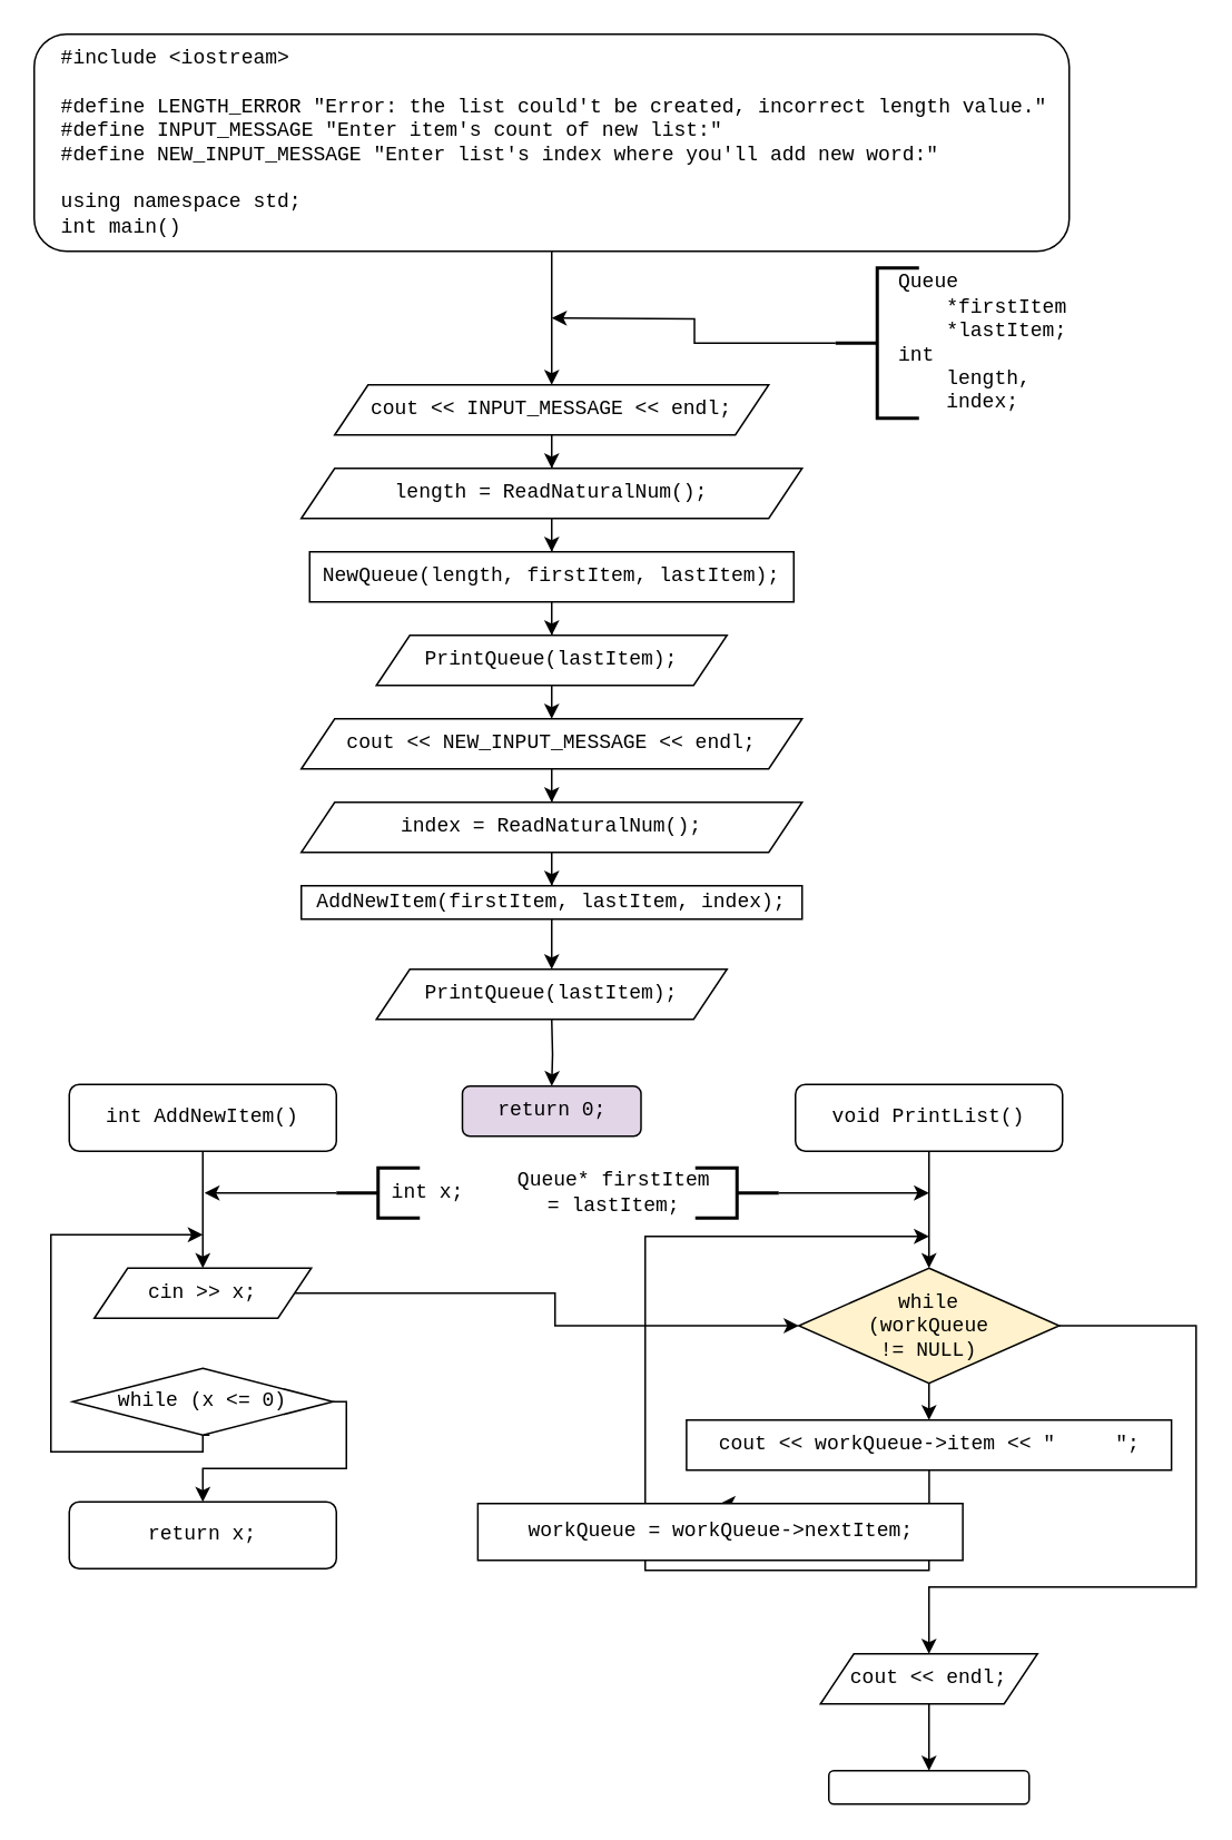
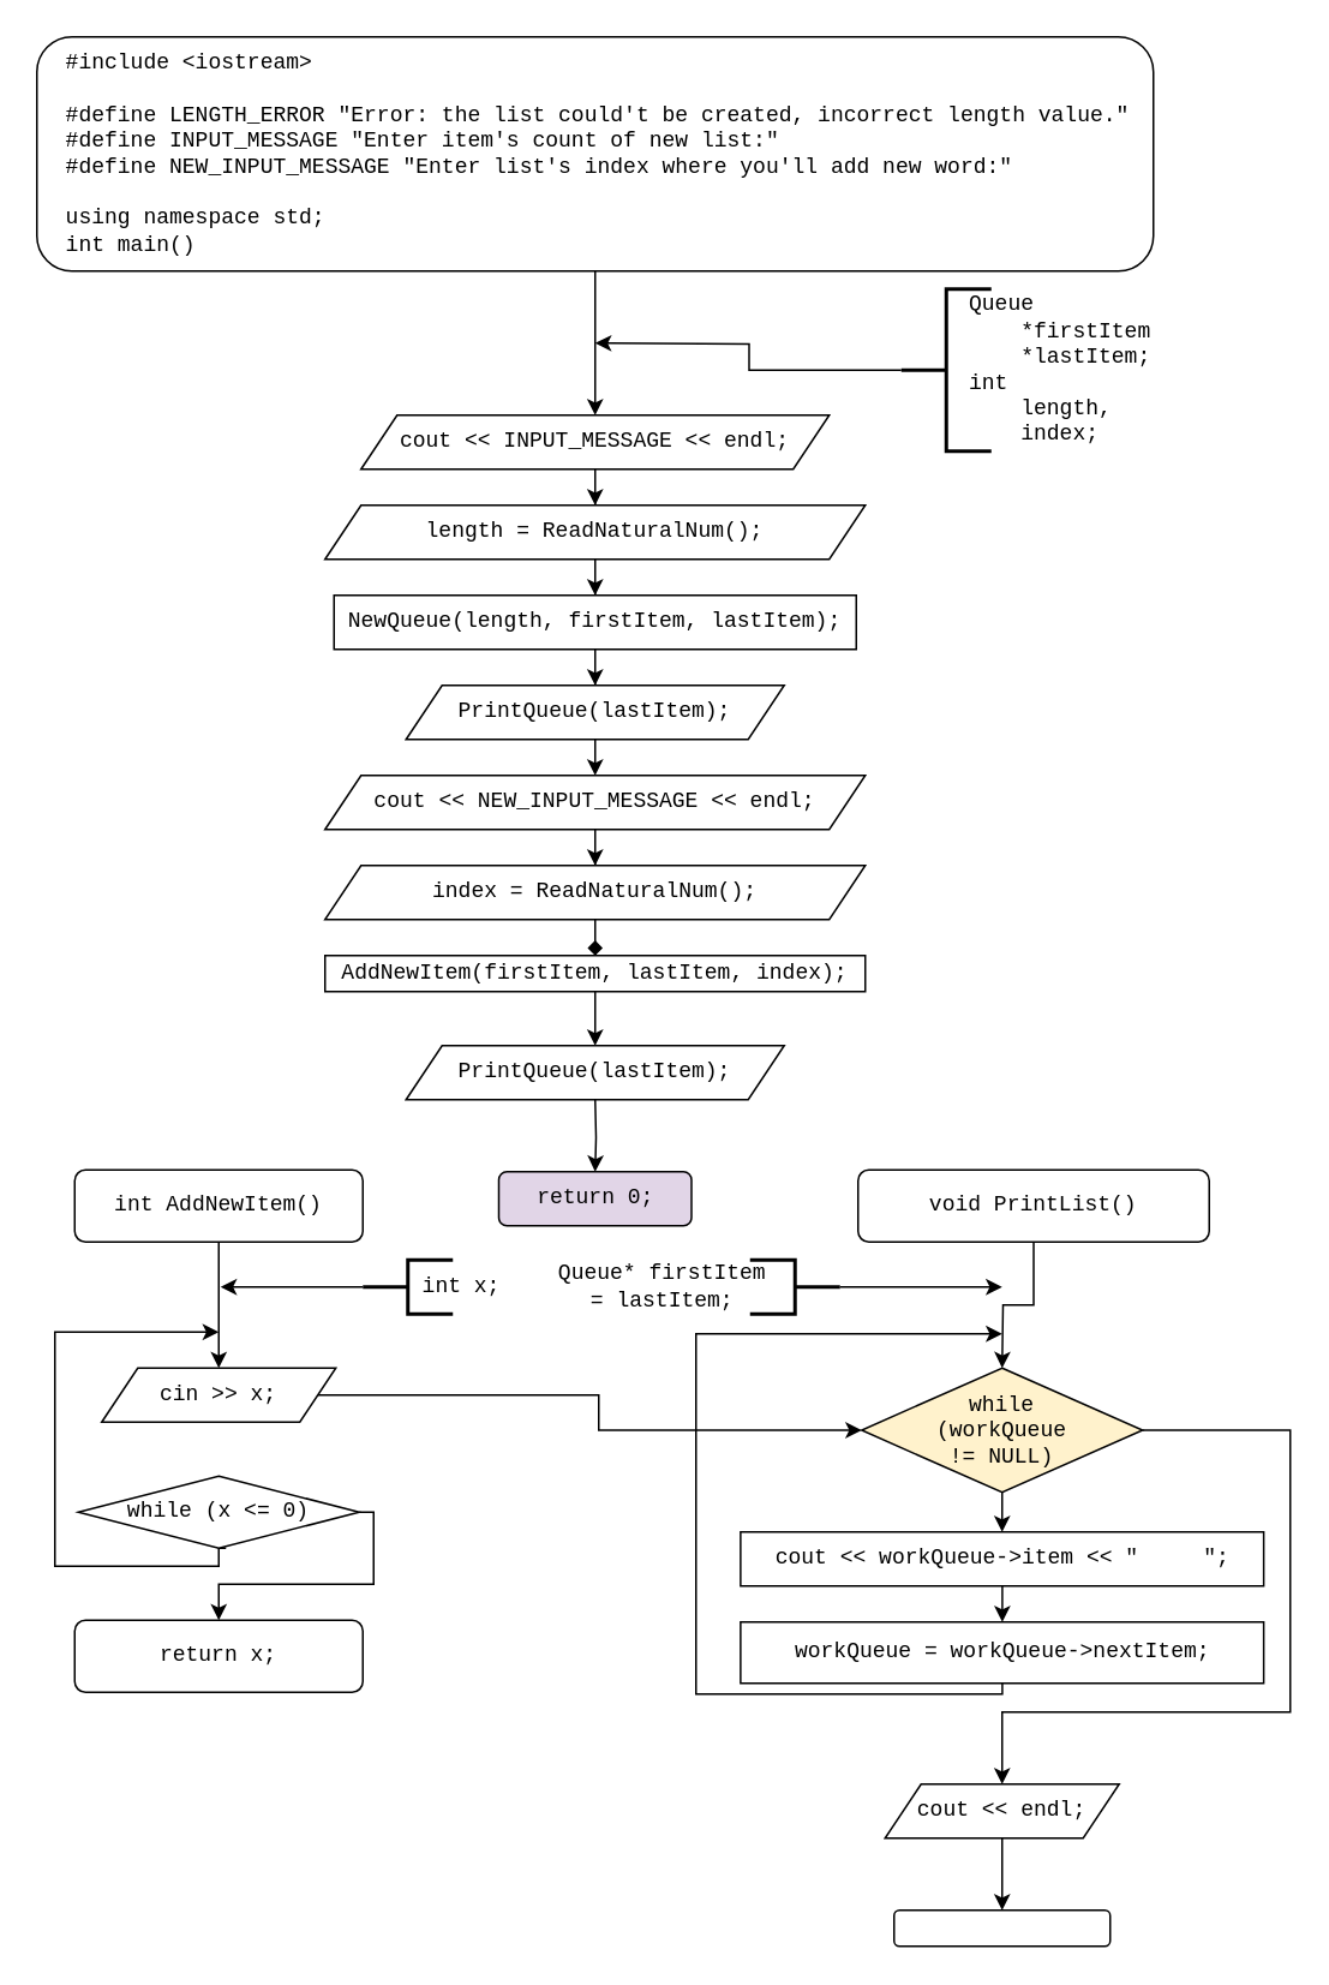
  <mxCell id="0" />
  <mxCell id="1" parent="0" />
  <mxCell id="2" style="edgeStyle=orthogonalEdgeStyle;rounded=0;orthogonalLoop=1;jettySize=auto;html=1;entryX=0.5;entryY=0;entryDx=0;entryDy=0;fontFamily=Courier New;" edge="1" parent="1" source="3" target="5"><mxGeometry relative="1" as="geometry" /></mxCell>
  <mxCell id="3" value="&lt;div&gt;&amp;nbsp; #include &amp;lt;iostream&amp;gt;&lt;/div&gt;&lt;div&gt;&amp;nbsp;&amp;nbsp;&lt;/div&gt;&lt;div&gt;&amp;nbsp; #define LENGTH_ERROR &quot;Error: the list could't be created, incorrect length value.&quot;&lt;/div&gt;&lt;div&gt;&amp;nbsp; #define INPUT_MESSAGE &quot;Enter item's count of new list:&quot;&lt;/div&gt;&lt;div&gt;&amp;nbsp;&amp;nbsp;#define NEW_INPUT_MESSAGE &quot;Enter list's index where you'll add new word:&quot;&lt;/div&gt;&lt;div&gt;&amp;nbsp;&amp;nbsp;&lt;/div&gt;&lt;div&gt;&amp;nbsp; using namespace std;&lt;/div&gt;&lt;div&gt;&amp;nbsp; int main()&lt;/div&gt;" style="rounded=1;whiteSpace=wrap;html=1;fontFamily=Courier New;align=left;" vertex="1" parent="1"><mxGeometry x="20" y="20" width="620" height="130" as="geometry" /></mxCell>
  <mxCell id="4" style="edgeStyle=orthogonalEdgeStyle;rounded=0;orthogonalLoop=1;jettySize=auto;html=1;entryX=0.5;entryY=0;entryDx=0;entryDy=0;fontFamily=Courier New;" edge="1" parent="1" source="5" target="7"><mxGeometry relative="1" as="geometry" /></mxCell>
  <mxCell id="5" value="cout &amp;lt;&amp;lt; INPUT_MESSAGE &amp;lt;&amp;lt; endl;" style="shape=parallelogram;perimeter=parallelogramPerimeter;whiteSpace=wrap;html=1;fixedSize=1;fontFamily=Courier New;align=center;" vertex="1" parent="1"><mxGeometry x="200" y="230" width="260" height="30" as="geometry" /></mxCell>
  <mxCell id="6" style="edgeStyle=orthogonalEdgeStyle;rounded=0;orthogonalLoop=1;jettySize=auto;html=1;entryX=0.5;entryY=0;entryDx=0;entryDy=0;fontFamily=Courier New;" edge="1" parent="1" source="7" target="9"><mxGeometry relative="1" as="geometry" /></mxCell>
  <mxCell id="7" value="length = ReadNaturalNum();" style="shape=parallelogram;perimeter=parallelogramPerimeter;whiteSpace=wrap;html=1;fixedSize=1;fontFamily=Courier New;align=center;" vertex="1" parent="1"><mxGeometry x="180" y="280" width="300" height="30" as="geometry" /></mxCell>
  <mxCell id="8" style="edgeStyle=orthogonalEdgeStyle;rounded=0;orthogonalLoop=1;jettySize=auto;html=1;entryX=0.5;entryY=0;entryDx=0;entryDy=0;fontFamily=Courier New;" edge="1" parent="1" source="9" target="11"><mxGeometry relative="1" as="geometry" /></mxCell>
  <mxCell id="9" value="NewQueue(length, firstItem, lastItem);" style="rounded=0;whiteSpace=wrap;html=1;fontFamily=Courier New;align=center;" vertex="1" parent="1"><mxGeometry x="185" y="330" width="290" height="30" as="geometry" /></mxCell>
  <mxCell id="10" style="edgeStyle=orthogonalEdgeStyle;rounded=0;orthogonalLoop=1;jettySize=auto;html=1;fontFamily=Courier New;" edge="1" parent="1" source="11"><mxGeometry relative="1" as="geometry"><mxPoint x="330" y="430" as="targetPoint" /></mxGeometry></mxCell>
  <mxCell id="11" value="PrintQueue(lastItem);" style="shape=parallelogram;perimeter=parallelogramPerimeter;whiteSpace=wrap;html=1;fixedSize=1;fontFamily=Courier New;align=center;" vertex="1" parent="1"><mxGeometry x="225" y="380" width="210" height="30" as="geometry" /></mxCell>
  <mxCell id="12" style="edgeStyle=orthogonalEdgeStyle;rounded=0;orthogonalLoop=1;jettySize=auto;html=1;fontFamily=Courier New;" edge="1" parent="1" source="13"><mxGeometry relative="1" as="geometry"><mxPoint x="330" y="190" as="targetPoint" /></mxGeometry></mxCell>
  <mxCell id="13" value="" style="strokeWidth=2;html=1;shape=mxgraph.flowchart.annotation_2;align=left;labelPosition=right;pointerEvents=1;fontFamily=Courier New;" vertex="1" parent="1"><mxGeometry x="500" y="160" width="50" height="90" as="geometry" /></mxCell>
  <mxCell id="14" style="edgeStyle=orthogonalEdgeStyle;rounded=0;orthogonalLoop=1;jettySize=auto;html=1;fontFamily=Courier New;" edge="1" parent="1" source="15"><mxGeometry relative="1" as="geometry"><mxPoint x="330" y="580" as="targetPoint" /></mxGeometry></mxCell>
  <mxCell id="15" value="AddNewItem(firstItem, lastItem, index);" style="rounded=0;whiteSpace=wrap;html=1;fontFamily=Courier New;align=center;" vertex="1" parent="1"><mxGeometry x="180" y="530" width="300" height="20" as="geometry" /></mxCell>
  <mxCell id="16" style="edgeStyle=orthogonalEdgeStyle;rounded=0;orthogonalLoop=1;jettySize=auto;html=1;entryX=0.5;entryY=0;entryDx=0;entryDy=0;fontFamily=Courier New;" edge="1" parent="1" target="17"><mxGeometry relative="1" as="geometry"><mxPoint x="330" y="610" as="sourcePoint" /></mxGeometry></mxCell>
  <mxCell id="17" value="return 0;" style="rounded=1;whiteSpace=wrap;html=1;fontFamily=Courier New;align=center;fillColor=#e1d5e7;" vertex="1" parent="1"><mxGeometry x="276.5" y="650" width="107" height="30" as="geometry" /></mxCell>
  <mxCell id="18" style="edgeStyle=orthogonalEdgeStyle;rounded=0;orthogonalLoop=1;jettySize=auto;html=1;entryX=0.5;entryY=0;entryDx=0;entryDy=0;fontFamily=Courier New;" edge="1" parent="1" source="19" target="21"><mxGeometry relative="1" as="geometry" /></mxCell>
  <mxCell id="19" value="cout &amp;lt;&amp;lt; NEW_INPUT_MESSAGE &amp;lt;&amp;lt; endl;" style="shape=parallelogram;perimeter=parallelogramPerimeter;whiteSpace=wrap;html=1;fixedSize=1;fontFamily=Courier New;align=center;" vertex="1" parent="1"><mxGeometry x="180" y="430" width="300" height="30" as="geometry" /></mxCell>
- <mxCell id="20" style="edgeStyle=orthogonalEdgeStyle;rounded=0;orthogonalLoop=1;jettySize=auto;html=1;entryX=0.5;entryY=0;entryDx=0;entryDy=0;" edge="1" parent="1" source="21" target="15"><mxGeometry relative="1" as="geometry" /></mxCell>
+ <mxCell id="20" style="edgeStyle=orthogonalEdgeStyle;rounded=0;orthogonalLoop=1;jettySize=auto;html=1;entryX=0.5;entryY=0;entryDx=0;entryDy=0;endArrow=diamond;" edge="1" parent="1" source="21" target="15"><mxGeometry relative="1" as="geometry" /></mxCell>
  <mxCell id="21" value="index = ReadNaturalNum();" style="shape=parallelogram;perimeter=parallelogramPerimeter;whiteSpace=wrap;html=1;fixedSize=1;fontFamily=Courier New;align=center;" vertex="1" parent="1"><mxGeometry x="180" y="480" width="300" height="30" as="geometry" /></mxCell>
  <mxCell id="22" value="Queue&lt;br&gt;&amp;nbsp; &amp;nbsp; *firstItem&lt;br&gt;&amp;nbsp; &amp;nbsp; *lastItem;&lt;br&gt;int&lt;br&gt;&amp;nbsp; &amp;nbsp; length,&lt;br&gt;&amp;nbsp; &amp;nbsp; index;" style="text;html=1;strokeColor=none;fillColor=none;align=left;verticalAlign=middle;whiteSpace=wrap;rounded=0;fontFamily=Courier New;" vertex="1" parent="1"><mxGeometry x="536" y="170" width="136" height="70" as="geometry" /></mxCell>
  <mxCell id="23" style="edgeStyle=orthogonalEdgeStyle;rounded=0;orthogonalLoop=1;jettySize=auto;html=1;fontFamily=Courier New;entryX=0.5;entryY=0;entryDx=0;entryDy=0;" edge="1" parent="1" source="24" target="29"><mxGeometry relative="1" as="geometry"><mxPoint x="121" y="759" as="targetPoint" /></mxGeometry></mxCell>
  <mxCell id="24" value="int AddNewItem()" style="rounded=1;whiteSpace=wrap;html=1;fontFamily=Courier New;" vertex="1" parent="1"><mxGeometry x="41" y="649" width="160" height="40" as="geometry" /></mxCell>
  <mxCell id="25" style="edgeStyle=orthogonalEdgeStyle;rounded=0;orthogonalLoop=1;jettySize=auto;html=1;fontFamily=Courier New;exitX=0;exitY=0.5;exitDx=0;exitDy=0;exitPerimeter=0;" edge="1" parent="1" source="26"><mxGeometry relative="1" as="geometry"><mxPoint x="122" y="714" as="targetPoint" /><mxPoint x="196" y="714" as="sourcePoint" /></mxGeometry></mxCell>
  <mxCell id="26" value="" style="strokeWidth=2;html=1;shape=mxgraph.flowchart.annotation_2;align=left;labelPosition=right;pointerEvents=1;fontFamily=Courier New;" vertex="1" parent="1"><mxGeometry x="201" y="699" width="50" height="30" as="geometry" /></mxCell>
  <mxCell id="27" value="int x;" style="text;html=1;strokeColor=none;fillColor=none;align=center;verticalAlign=middle;whiteSpace=wrap;rounded=0;fontFamily=Courier New;" vertex="1" parent="1"><mxGeometry x="225.5" y="704" width="60" height="20" as="geometry" /></mxCell>
  <mxCell id="28" style="edgeStyle=orthogonalEdgeStyle;rounded=0;orthogonalLoop=1;jettySize=auto;html=1;fontFamily=Courier New;" edge="1" parent="1" source="29" target="45"><mxGeometry relative="1" as="geometry" /></mxCell>
  <mxCell id="29" value="cin &amp;gt;&amp;gt; x;" style="shape=parallelogram;perimeter=parallelogramPerimeter;whiteSpace=wrap;html=1;fixedSize=1;fontFamily=Courier New;" vertex="1" parent="1"><mxGeometry x="56" y="759" width="130" height="30" as="geometry" /></mxCell>
  <mxCell id="30" style="edgeStyle=orthogonalEdgeStyle;rounded=0;orthogonalLoop=1;jettySize=auto;html=1;fontFamily=Courier New;" edge="1" parent="1"><mxGeometry relative="1" as="geometry"><mxPoint x="121" y="739" as="targetPoint" /><mxPoint x="125" y="859" as="sourcePoint" /><Array as="points"><mxPoint x="121" y="859" /><mxPoint x="121" y="869" /><mxPoint x="30" y="869" /><mxPoint x="30" y="739" /></Array></mxGeometry></mxCell>
  <mxCell id="31" style="edgeStyle=orthogonalEdgeStyle;rounded=0;orthogonalLoop=1;jettySize=auto;html=1;fontFamily=Courier New;" edge="1" parent="1" source="32"><mxGeometry relative="1" as="geometry"><mxPoint x="121" y="899" as="targetPoint" /><Array as="points"><mxPoint x="207" y="839" /><mxPoint x="207" y="879" /><mxPoint x="121" y="879" /></Array></mxGeometry></mxCell>
  <mxCell id="32" value="while (x &amp;lt;= 0)" style="rhombus;whiteSpace=wrap;html=1;fontFamily=Courier New;" vertex="1" parent="1"><mxGeometry x="43" y="819" width="156" height="40" as="geometry" /></mxCell>
  <mxCell id="33" value="return x;" style="rounded=1;whiteSpace=wrap;html=1;fontFamily=Courier New;" vertex="1" parent="1"><mxGeometry x="41" y="899" width="160" height="40" as="geometry" /></mxCell>
  <mxCell id="34" style="edgeStyle=orthogonalEdgeStyle;rounded=0;orthogonalLoop=1;jettySize=auto;html=1;fontFamily=Courier New;entryX=0.5;entryY=0;entryDx=0;entryDy=0;" edge="1" parent="1" source="35"><mxGeometry relative="1" as="geometry"><mxPoint x="556" y="759" as="targetPoint" /></mxGeometry></mxCell>
- <mxCell id="35" value="void PrintList()" style="rounded=1;whiteSpace=wrap;html=1;fontFamily=Courier New;" vertex="1" parent="1"><mxGeometry x="476" y="649" width="160" height="40" as="geometry" /></mxCell>
+ <mxCell id="35" value="void PrintList()" style="rounded=1;whiteSpace=wrap;html=1;fontFamily=Courier New;" vertex="1" parent="1"><mxGeometry x="476" y="649" width="195" height="40" as="geometry" /></mxCell>
  <mxCell id="36" style="edgeStyle=orthogonalEdgeStyle;rounded=0;orthogonalLoop=1;jettySize=auto;html=1;fontFamily=Courier New;" edge="1" parent="1" source="37"><mxGeometry relative="1" as="geometry"><mxPoint x="556" y="714" as="targetPoint" /></mxGeometry></mxCell>
  <mxCell id="37" value="" style="strokeWidth=2;html=1;shape=mxgraph.flowchart.annotation_2;align=left;labelPosition=right;pointerEvents=1;fontFamily=Courier New;rotation=-180;" vertex="1" parent="1"><mxGeometry x="416" y="699" width="50" height="30" as="geometry" /></mxCell>
  <mxCell id="38" value="Queue* firstItem&lt;br&gt;= lastItem;" style="text;html=1;strokeColor=none;fillColor=none;align=center;verticalAlign=middle;whiteSpace=wrap;rounded=0;fontFamily=Courier New;" vertex="1" parent="1"><mxGeometry x="285.5" y="704" width="162.5" height="20" as="geometry" /></mxCell>
  <mxCell id="39" style="edgeStyle=orthogonalEdgeStyle;rounded=0;orthogonalLoop=1;jettySize=auto;html=1;entryX=0.5;entryY=0;entryDx=0;entryDy=0;fontFamily=Courier New;" edge="1" parent="1" source="40" target="41"><mxGeometry relative="1" as="geometry" /></mxCell>
  <mxCell id="40" value="cout &amp;lt;&amp;lt; endl;" style="shape=parallelogram;perimeter=parallelogramPerimeter;whiteSpace=wrap;html=1;fixedSize=1;fontFamily=Courier New;" vertex="1" parent="1"><mxGeometry x="491" y="990" width="130" height="30" as="geometry" /></mxCell>
  <mxCell id="41" value="" style="rounded=1;whiteSpace=wrap;html=1;fontFamily=Courier New;align=left;" vertex="1" parent="1"><mxGeometry x="496" y="1060" width="120" height="20" as="geometry" /></mxCell>
  <mxCell id="42" value="PrintQueue(lastItem);" style="shape=parallelogram;perimeter=parallelogramPerimeter;whiteSpace=wrap;html=1;fixedSize=1;fontFamily=Courier New;align=center;" vertex="1" parent="1"><mxGeometry x="225" y="580" width="210" height="30" as="geometry" /></mxCell>
  <mxCell id="43" style="edgeStyle=orthogonalEdgeStyle;rounded=0;orthogonalLoop=1;jettySize=auto;html=1;entryX=0.5;entryY=0;entryDx=0;entryDy=0;" edge="1" parent="1" source="45" target="47"><mxGeometry relative="1" as="geometry" /></mxCell>
  <mxCell id="44" style="edgeStyle=orthogonalEdgeStyle;rounded=0;orthogonalLoop=1;jettySize=auto;html=1;entryX=0.5;entryY=0;entryDx=0;entryDy=0;" edge="1" parent="1" source="45" target="40"><mxGeometry relative="1" as="geometry"><mxPoint x="556" y="950" as="targetPoint" /><Array as="points"><mxPoint x="716" y="793" /><mxPoint x="716" y="950" /><mxPoint x="556" y="950" /></Array></mxGeometry></mxCell>
  <mxCell id="45" value="while &lt;br&gt;(workQueue &lt;br&gt;!= NULL)" style="rhombus;whiteSpace=wrap;html=1;fontFamily=Courier New;fillColor=#fff2cc;" vertex="1" parent="1"><mxGeometry x="478" y="759" width="156" height="69" as="geometry" /></mxCell>
  <mxCell id="46" style="edgeStyle=orthogonalEdgeStyle;rounded=0;orthogonalLoop=1;jettySize=auto;html=1;entryX=0.5;entryY=0;entryDx=0;entryDy=0;" edge="1" parent="1" source="47" target="49"><mxGeometry relative="1" as="geometry" /></mxCell>
  <mxCell id="47" value="cout &amp;lt;&amp;lt; workQueue-&amp;gt;item &amp;lt;&amp;lt; &quot;&amp;nbsp; &amp;nbsp; &amp;nbsp;&quot;;" style="rounded=0;whiteSpace=wrap;html=1;fontFamily=Courier New;align=center;" vertex="1" parent="1"><mxGeometry x="410.75" y="850" width="290.5" height="30" as="geometry" /></mxCell>
  <mxCell id="48" style="edgeStyle=orthogonalEdgeStyle;rounded=0;orthogonalLoop=1;jettySize=auto;html=1;" edge="1" parent="1" source="49"><mxGeometry relative="1" as="geometry"><mxPoint x="556" y="740" as="targetPoint" /><Array as="points"><mxPoint x="556" y="940" /><mxPoint x="386" y="940" /></Array></mxGeometry></mxCell>
- <mxCell id="49" value="workQueue = workQueue-&amp;gt;nextItem;" style="rounded=0;whiteSpace=wrap;html=1;fontFamily=Courier New;align=center;" vertex="1" parent="1"><mxGeometry x="285.75" y="900" width="290.5" height="34" as="geometry" /></mxCell>
+ <mxCell id="49" value="workQueue = workQueue-&amp;gt;nextItem;" style="rounded=0;whiteSpace=wrap;html=1;fontFamily=Courier New;align=center;" vertex="1" parent="1"><mxGeometry x="410.75" y="900" width="290.5" height="34" as="geometry" /></mxCell>
